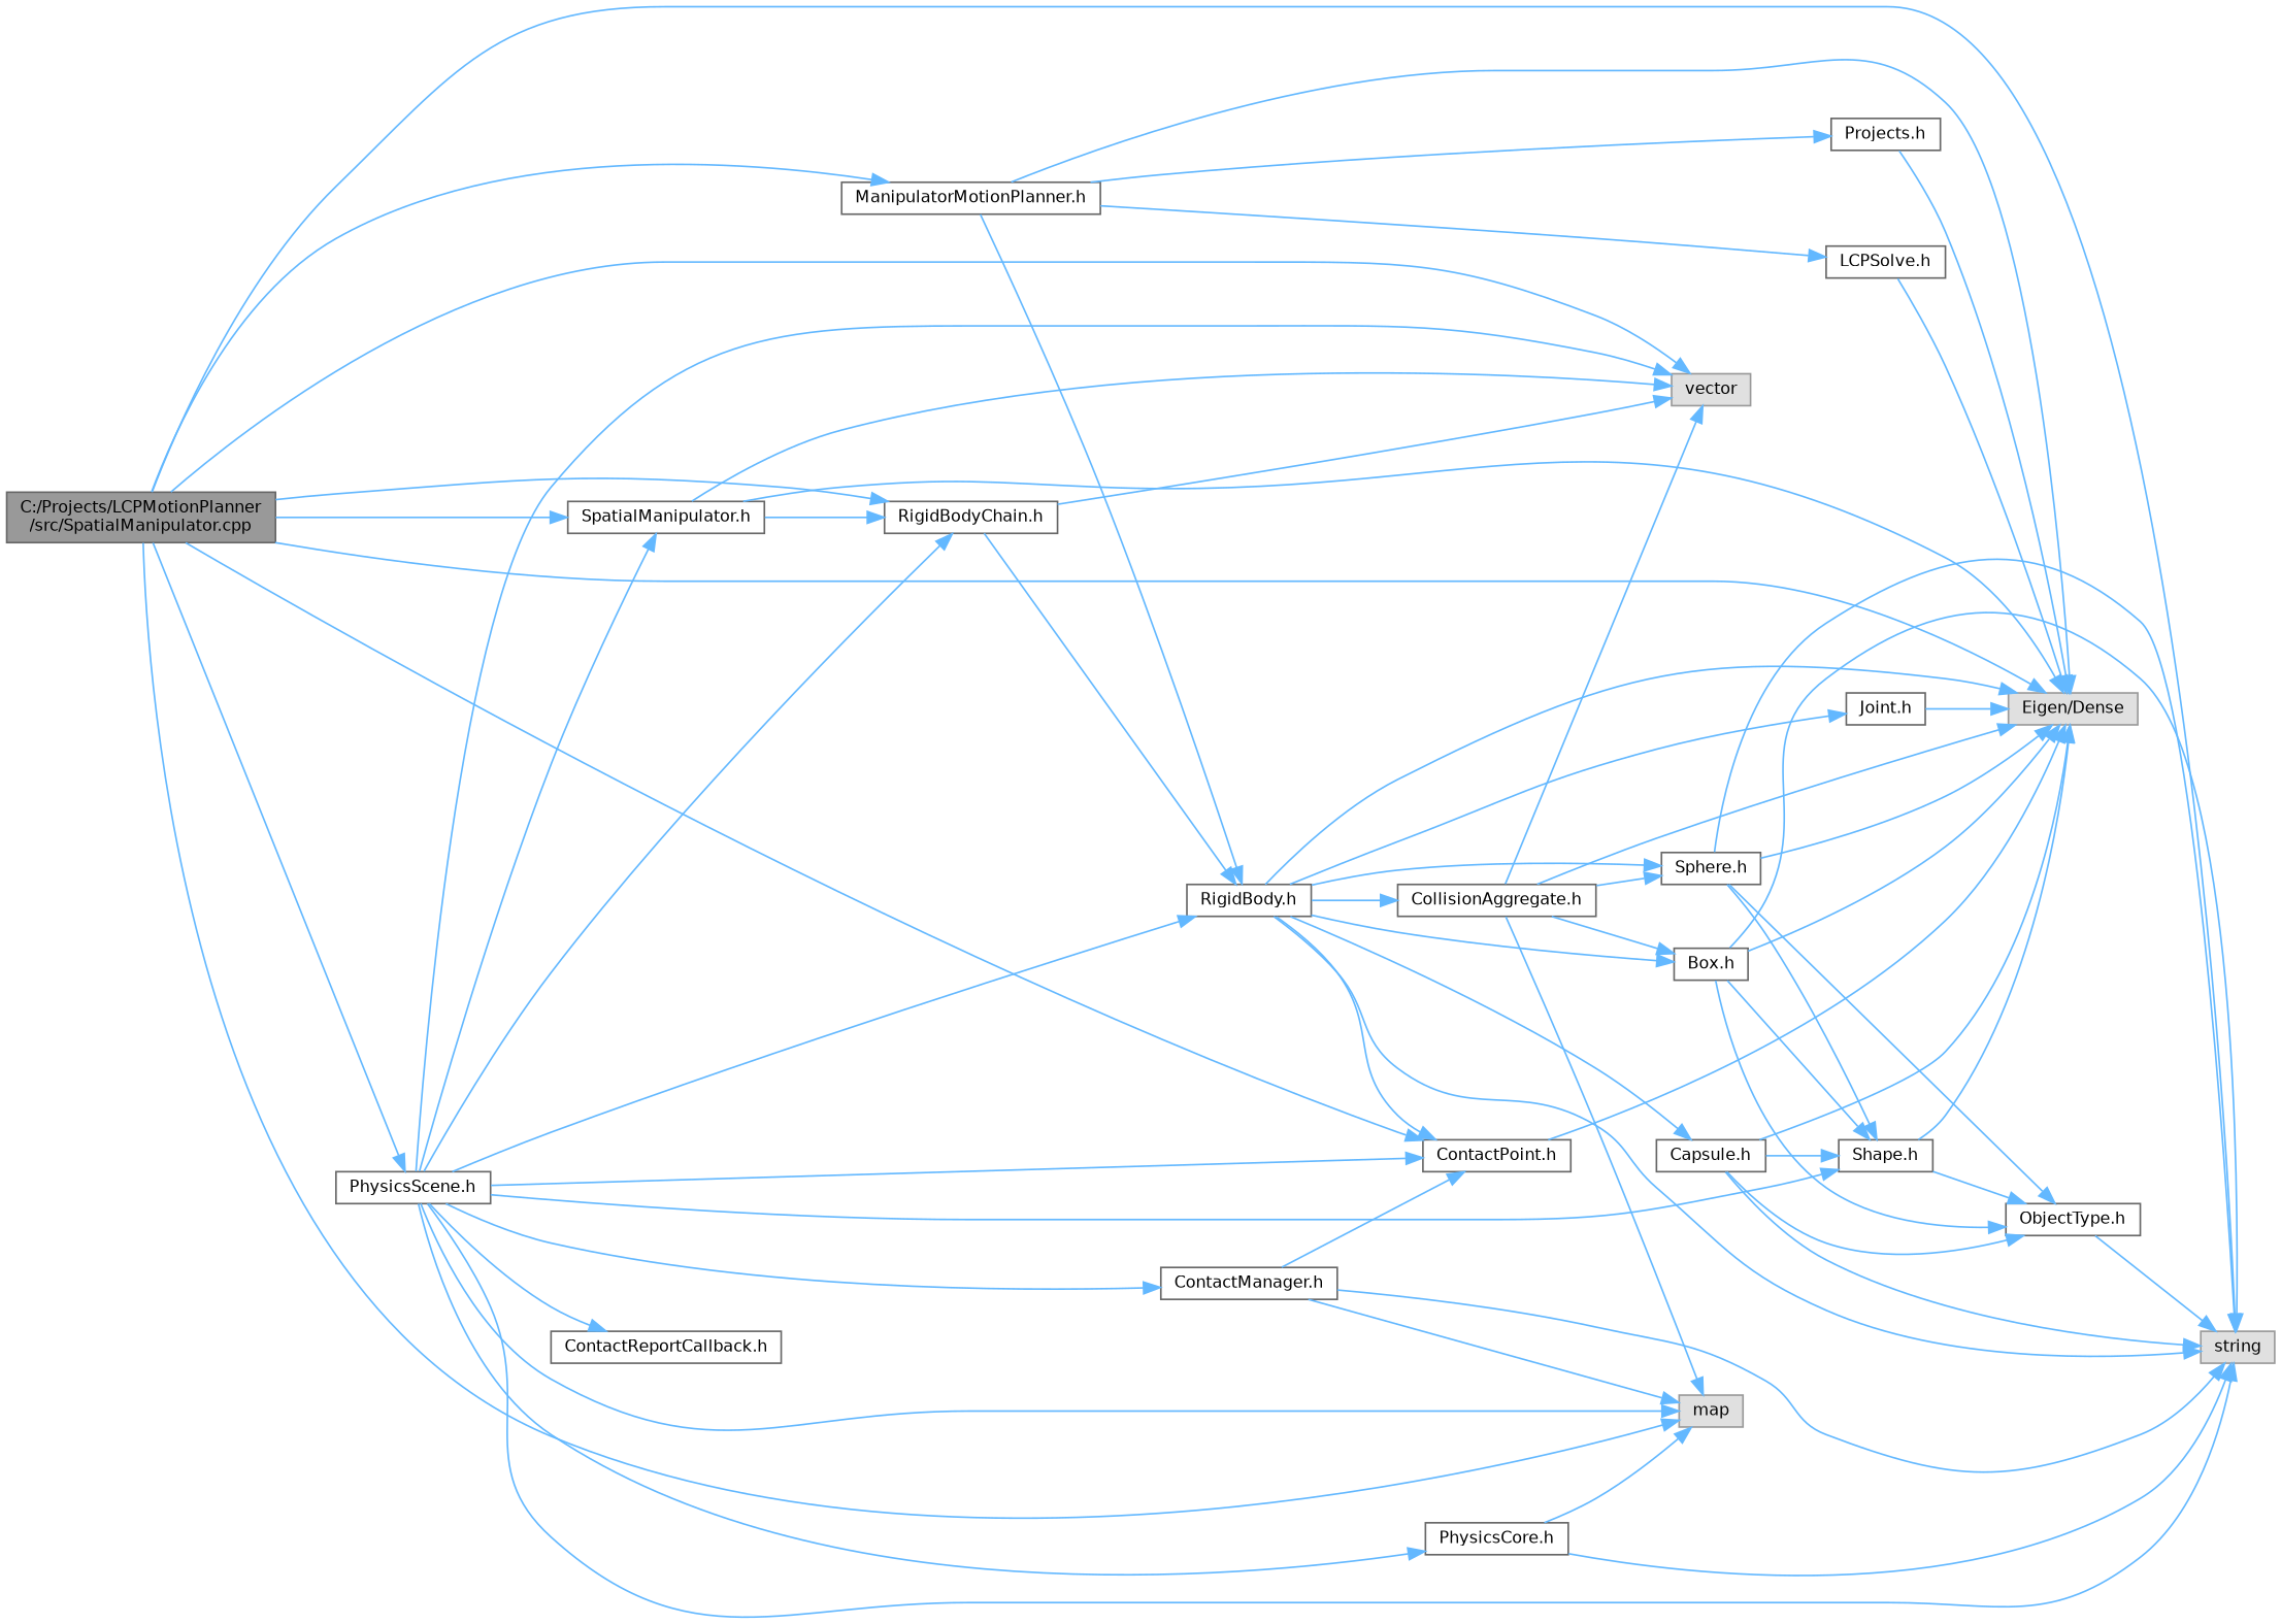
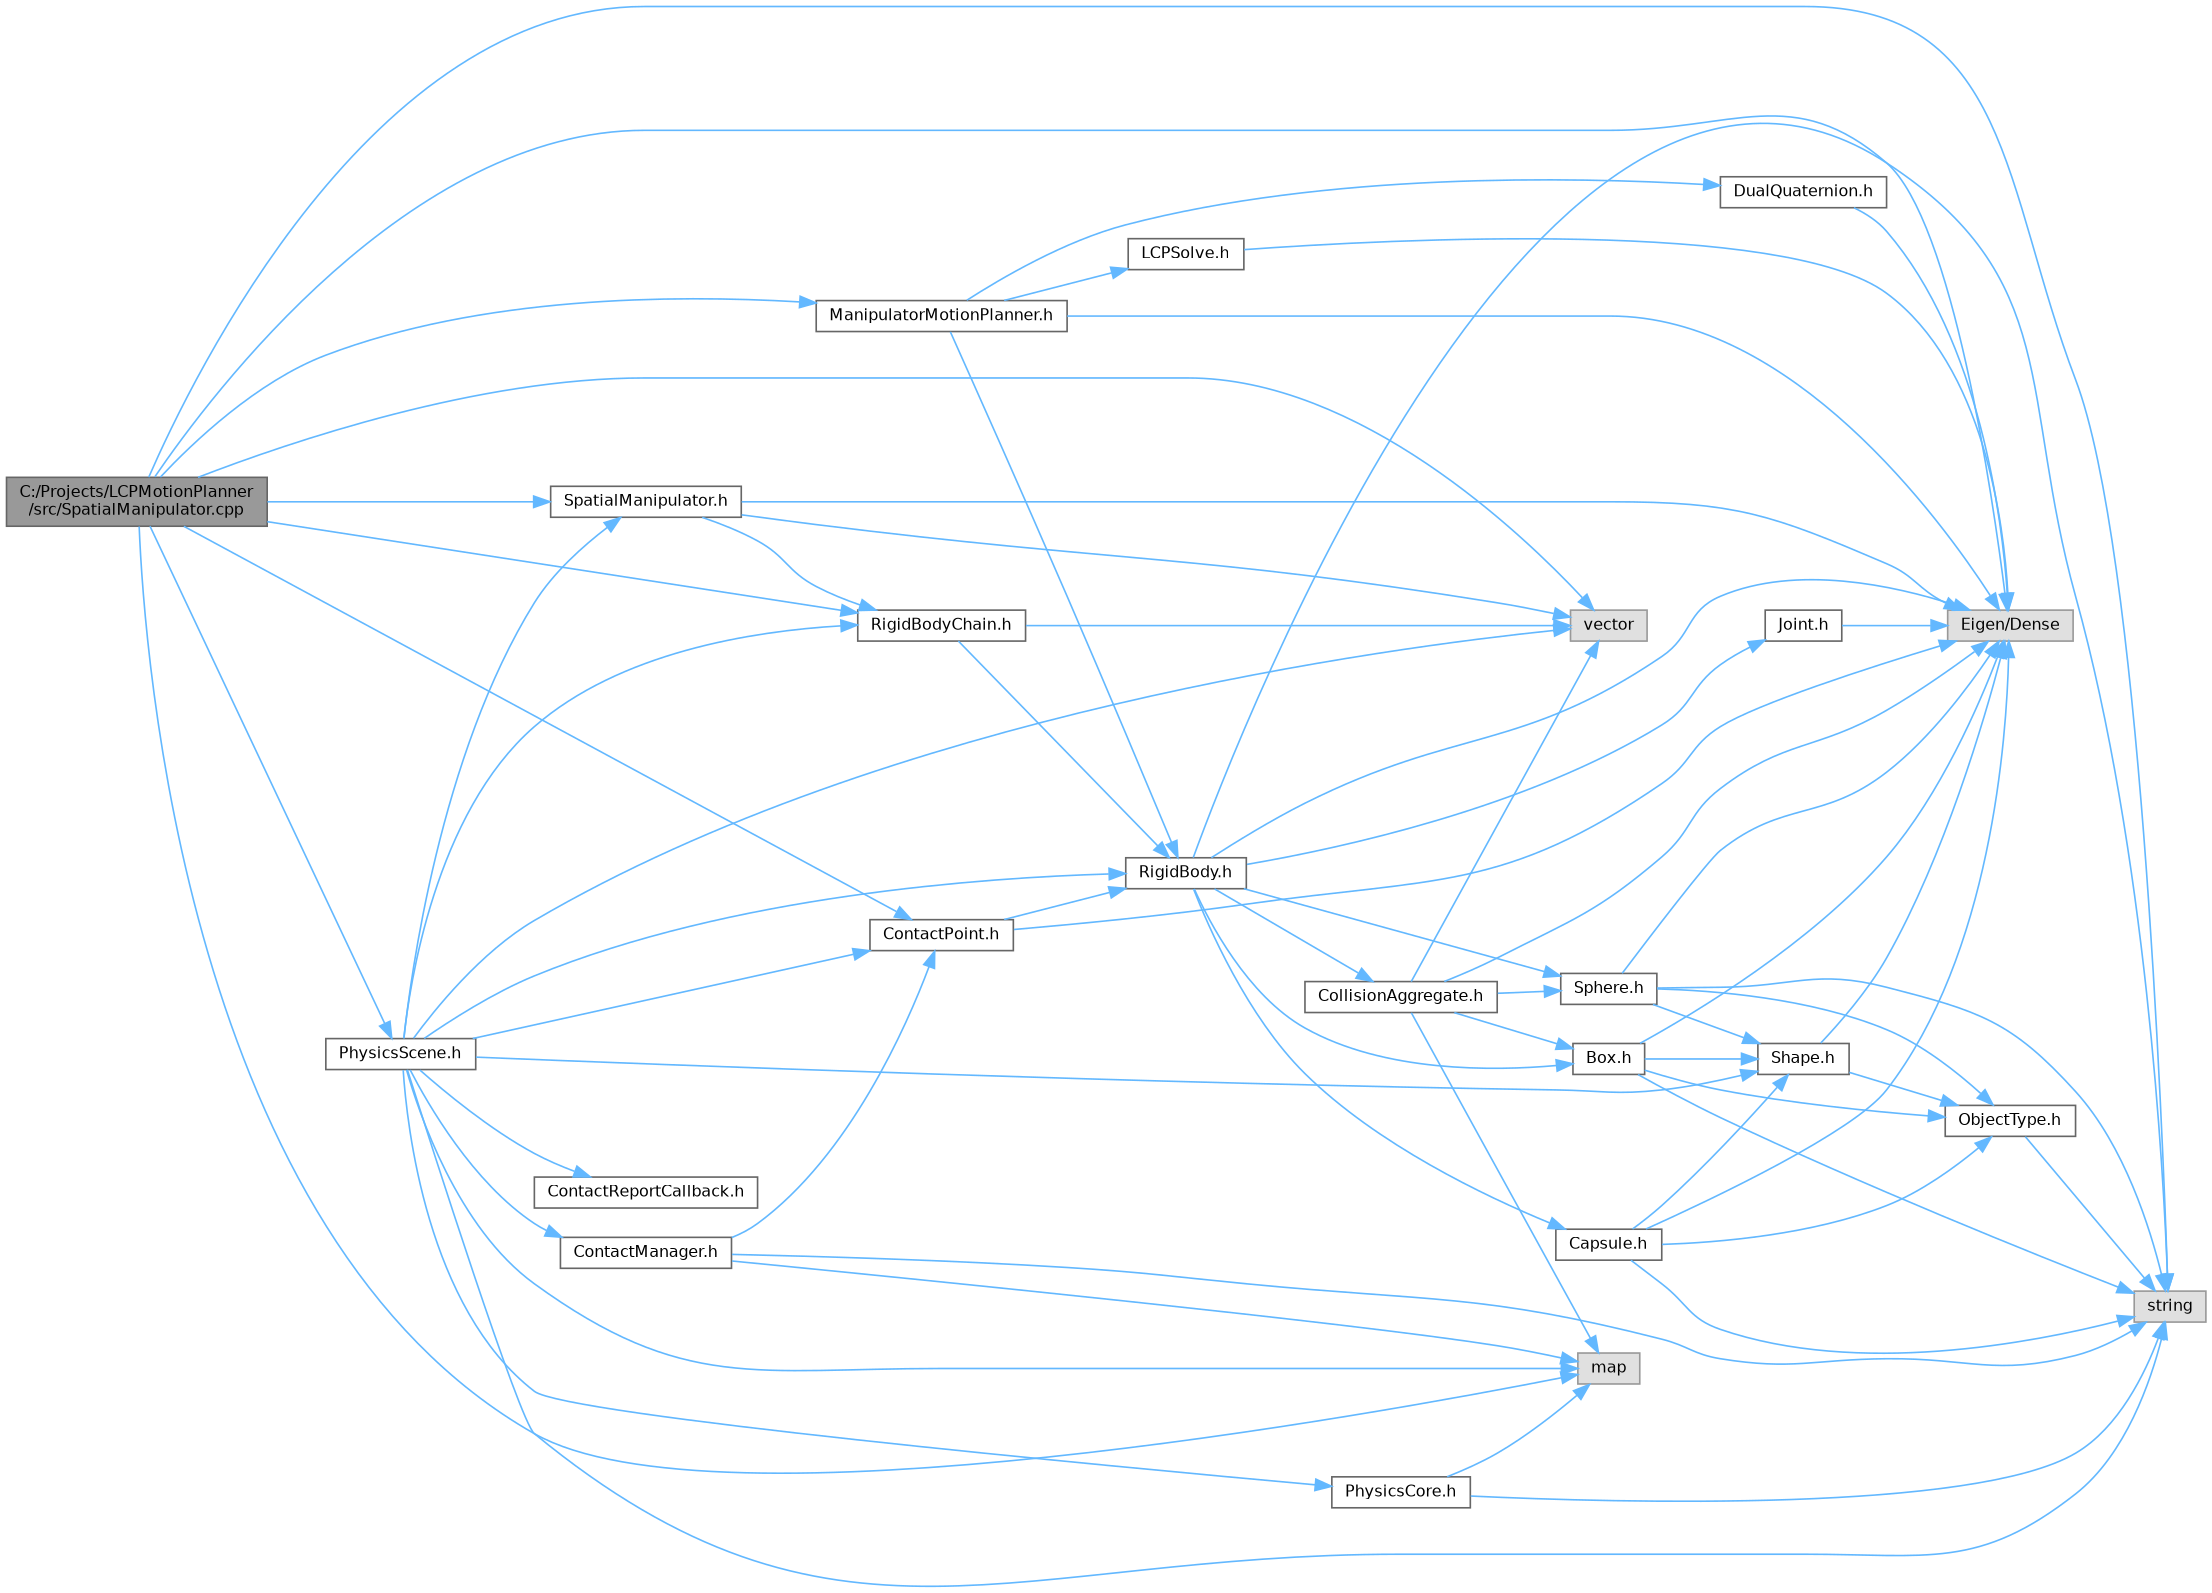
  digraph {
    rankdir=LR
    node [color=grey40 fillcolor=white fontname=Helvetica fontsize=10 shape=box style=filled]
    edge [color=steelblue1 fontname=Helvetica fontsize=10 labelfontname=Helvetica labelfontsize=10 style=solid]
    n1 [color=gray40 fillcolor=grey60 fontcolor=black height=0.2 label="C:/Projects/LCPMotionPlanner\l/src/SpatialManipulator.cpp" width=0.4]
    n2 [height=0.2 label="SpatialManipulator.h" width=0.4]
    n3 [height=0.2 label="RigidBodyChain.h" width=0.4]
    n4 [color=grey60 fillcolor="#E0E0E0" height=0.2 label=vector width=0.4]
    n5 [color=grey60 fillcolor="#E0E0E0" height=0.2 label="Eigen/Dense" width=0.4]
    n6 [color=grey60 fillcolor="#E0E0E0" height=0.2 label=string width=0.4]
    n7 [color=grey60 fillcolor="#E0E0E0" height=0.2 label=map width=0.4]
    n8 [height=0.2 label="ContactPoint.h" width=0.4]
    n9 [height=0.2 label="ManipulatorMotionPlanner.h" width=0.4]
    n10 [height=0.2 label="PhysicsScene.h" width=0.4]
    n11 [height=0.2 label="RigidBody.h" width=0.4]
-   n12 [height=0.2 label="Projects.h" width=0.4]
+   n12 [height=0.2 label="DualQuaternion.h" width=0.4]
    n13 [height=0.2 label="LCPSolve.h" width=0.4]
    n14 [height=0.2 label="Shape.h" width=0.4]
    n15 [height=0.2 label="PhysicsCore.h" width=0.4]
    n16 [height=0.2 label="ContactReportCallback.h" width=0.4]
    n17 [height=0.2 label="ContactManager.h" width=0.4]
    n18 [height=0.2 label="Joint.h" width=0.4]
    n19 [height=0.2 label="CollisionAggregate.h" width=0.4]
    n20 [height=0.2 label="Sphere.h" width=0.4]
    n21 [height=0.2 label="Capsule.h" width=0.4]
    n22 [height=0.2 label="Box.h" width=0.4]
    n23 [height=0.2 label="ObjectType.h" width=0.4]
    n1 -> n2
    n1 -> n3
    n1 -> n4
    n1 -> n5
    n1 -> n6
    n1 -> n7
    n1 -> n8
    n1 -> n9
    n1 -> n10
    n2 -> n3
    n2 -> n4
    n2 -> n5
    n3 -> n4
    n3 -> n11
    n8 -> n5
    n9 -> n5
    n9 -> n11
    n9 -> n12
    n9 -> n13
    n10 -> n2
    n10 -> n3
    n10 -> n4
    n10 -> n6
    n10 -> n7
    n10 -> n8
    n10 -> n11
    n10 -> n14
    n10 -> n15
    n10 -> n16
    n10 -> n17
    n11 -> n5
    n11 -> n6
-   n11 -> n8
+   n8 -> n11
    n11 -> n18
    n11 -> n19
    n11 -> n20
    n11 -> n21
    n11 -> n22
    n12 -> n5
    n13 -> n5
    n14 -> n5
    n14 -> n23
    n15 -> n6
    n15 -> n7
    n17 -> n6
    n17 -> n7
    n17 -> n8
    n18 -> n5
    n19 -> n4
    n19 -> n5
    n19 -> n7
    n19 -> n20
    n19 -> n22
    n20 -> n5
    n20 -> n6
    n20 -> n14
    n20 -> n23
    n21 -> n5
    n21 -> n6
    n21 -> n14
    n21 -> n23
    n22 -> n5
    n22 -> n6
    n22 -> n14
    n22 -> n23
    n23 -> n6
  }
